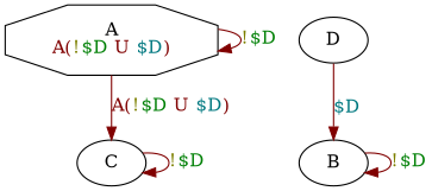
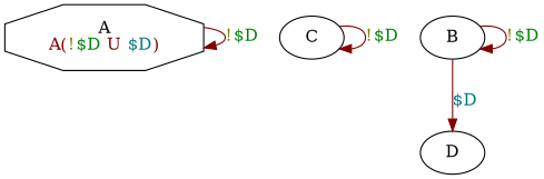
  digraph {
    edge [color="0.0 1 0.5"]
    n1 [label=<A<BR/><FONT COLOR="0.0 1 0.5">A(<FONT COLOR="0.17 1 0.5">!<FONT COLOR="0.34 1 0.5">$D</FONT></FONT> U <FONT COLOR="0.51 1 0.5">$D</FONT>)</FONT>> shape=octagon]
    n2 [label=<C>]
    n3 [label=<B>]
    n4 [label=<D>]
    n1 -> n1 [label=<<FONT COLOR="0.17 1 0.5">!<FONT COLOR="0.34 1 0.5">$D</FONT></FONT>>]
-   n1 -> n2 [label=<<FONT COLOR="0.0 1 0.5">A(<FONT COLOR="0.17 1 0.5">!<FONT COLOR="0.34 1 0.5">$D</FONT></FONT> U <FONT COLOR="0.51 1 0.5">$D</FONT>)</FONT>>]
    n2 -> n2 [label=<<FONT COLOR="0.17 1 0.5">!<FONT COLOR="0.34 1 0.5">$D</FONT></FONT>>]
    n3 -> n3 [label=<<FONT COLOR="0.17 1 0.5">!<FONT COLOR="0.34 1 0.5">$D</FONT></FONT>>]
-   n4 -> n3 [label=<<FONT COLOR="0.51 1 0.5">$D</FONT>>]
+   n3 -> n4 [label=<<FONT COLOR="0.51 1 0.5">$D</FONT>>]
  }
